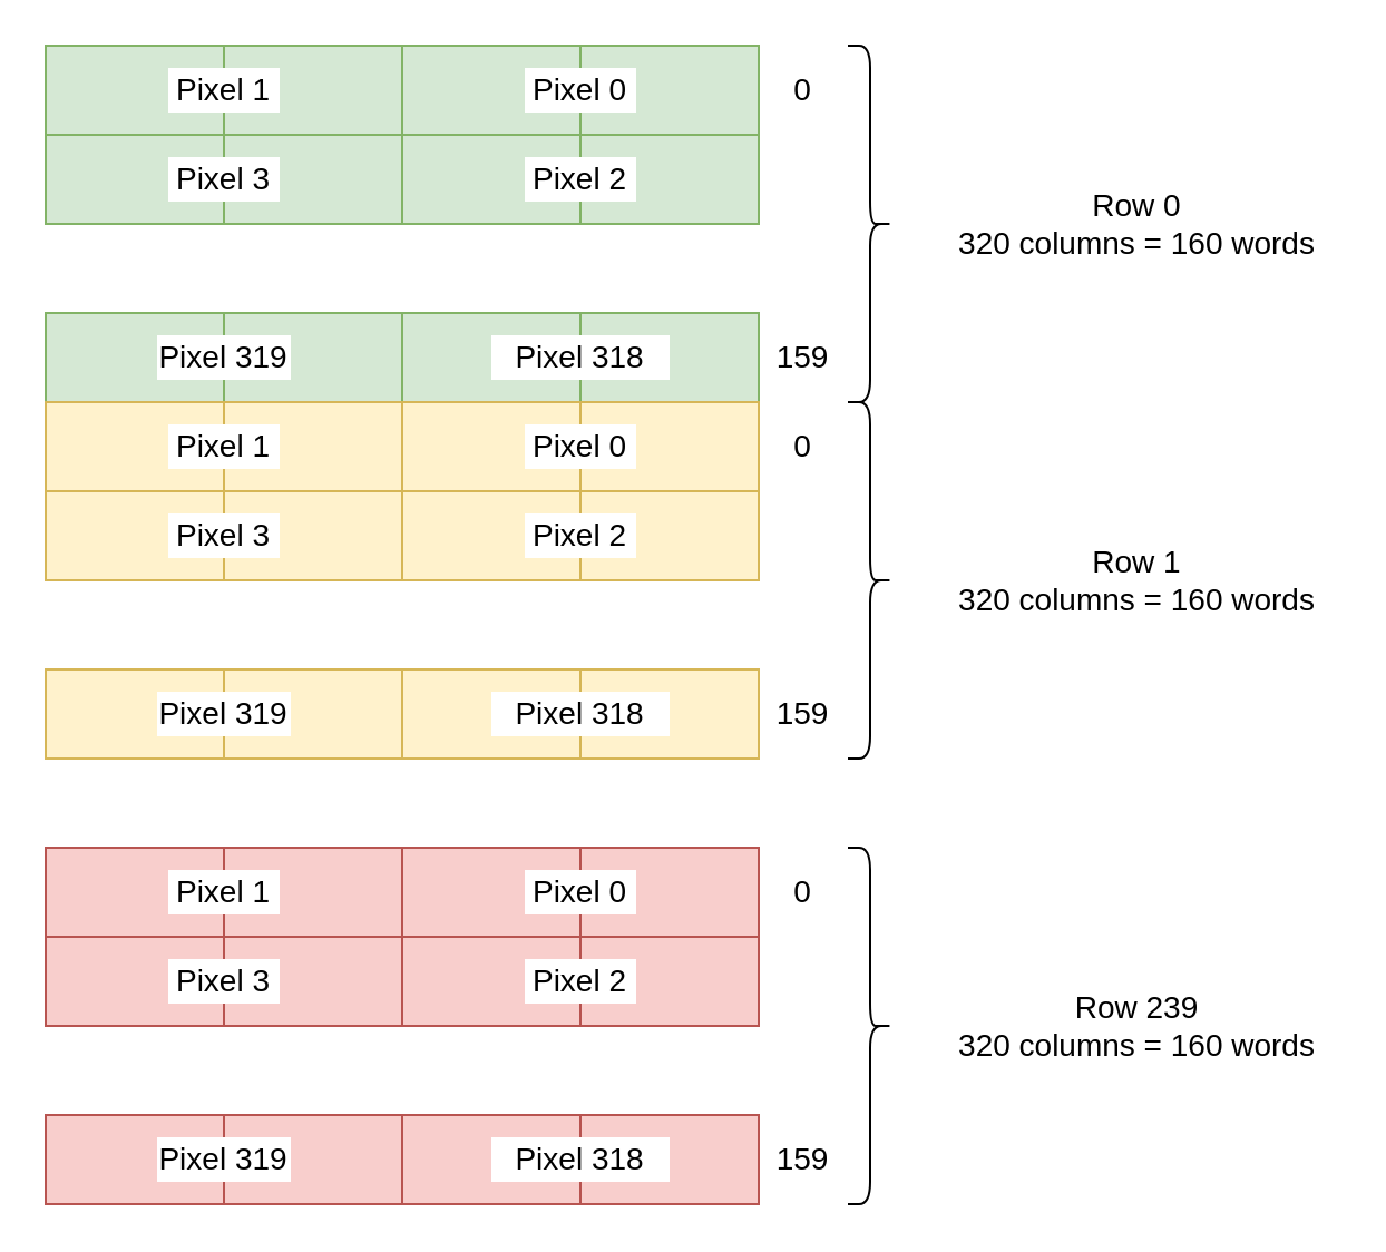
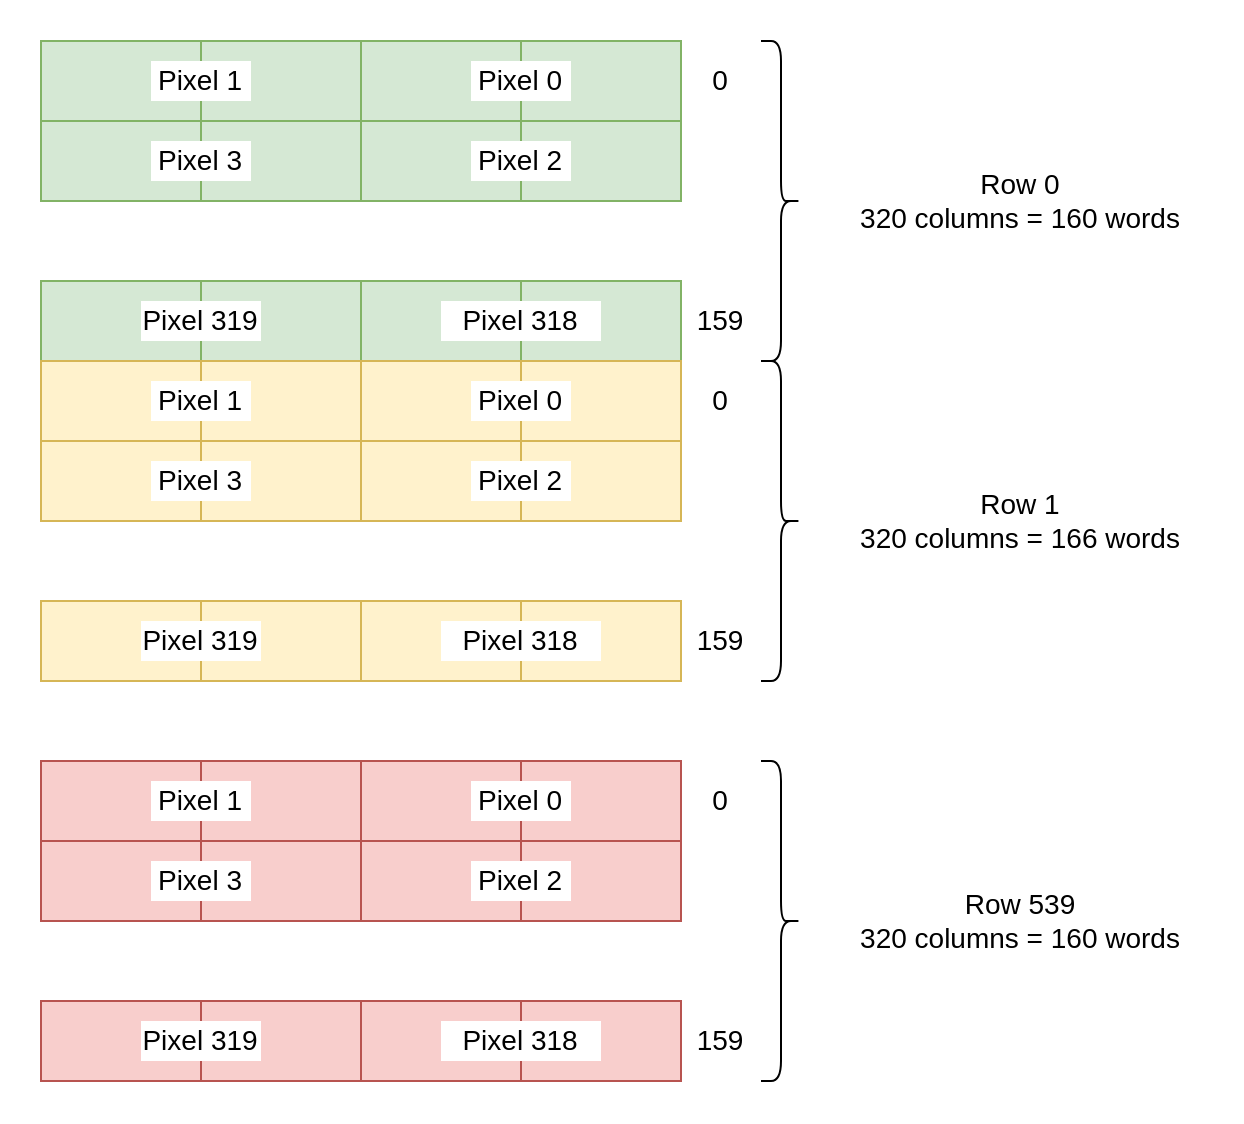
  <mxCell id="0" />
  <mxCell id="1" parent="0" />
  <mxCell id="2" value="" style="rounded=0;whiteSpace=wrap;html=1;fillColor=#d5e8d4;strokeColor=#82b366;fontSize=14;" vertex="1" parent="1"><mxGeometry x="20" y="20" width="80" height="40" as="geometry" /></mxCell>
  <mxCell id="3" value="" style="rounded=0;whiteSpace=wrap;html=1;fillColor=#d5e8d4;strokeColor=#82b366;fontSize=14;" vertex="1" parent="1"><mxGeometry x="100" y="20" width="80" height="40" as="geometry" /></mxCell>
  <mxCell id="4" value="" style="rounded=0;whiteSpace=wrap;html=1;fillColor=#d5e8d4;strokeColor=#82b366;fontSize=14;" vertex="1" parent="1"><mxGeometry x="180" y="20" width="80" height="40" as="geometry" /></mxCell>
  <mxCell id="5" value="" style="rounded=0;whiteSpace=wrap;html=1;fillColor=#d5e8d4;strokeColor=#82b366;fontSize=14;" vertex="1" parent="1"><mxGeometry x="260" y="20" width="80" height="40" as="geometry" /></mxCell>
  <mxCell id="6" value="Pixel 0" style="text;html=1;strokeColor=none;align=center;verticalAlign=middle;whiteSpace=wrap;rounded=0;fillColor=#ffffff;fontSize=14;" vertex="1" parent="1"><mxGeometry x="235" y="30" width="50" height="20" as="geometry" /></mxCell>
  <mxCell id="7" value="Pixel 1" style="text;html=1;strokeColor=none;align=center;verticalAlign=middle;whiteSpace=wrap;rounded=0;fillColor=#ffffff;fontSize=14;" vertex="1" parent="1"><mxGeometry x="75" y="30" width="50" height="20" as="geometry" /></mxCell>
  <mxCell id="8" value="" style="rounded=0;whiteSpace=wrap;html=1;fillColor=#d5e8d4;strokeColor=#82b366;fontSize=14;" vertex="1" parent="1"><mxGeometry x="20" y="60" width="80" height="40" as="geometry" /></mxCell>
  <mxCell id="9" value="" style="rounded=0;whiteSpace=wrap;html=1;fillColor=#d5e8d4;strokeColor=#82b366;fontSize=14;" vertex="1" parent="1"><mxGeometry x="100" y="60" width="80" height="40" as="geometry" /></mxCell>
  <mxCell id="10" value="" style="rounded=0;whiteSpace=wrap;html=1;fillColor=#d5e8d4;strokeColor=#82b366;fontSize=14;" vertex="1" parent="1"><mxGeometry x="180" y="60" width="80" height="40" as="geometry" /></mxCell>
  <mxCell id="11" value="" style="rounded=0;whiteSpace=wrap;html=1;fillColor=#d5e8d4;strokeColor=#82b366;fontSize=14;" vertex="1" parent="1"><mxGeometry x="260" y="60" width="80" height="40" as="geometry" /></mxCell>
  <mxCell id="12" value="Pixel 2" style="text;html=1;strokeColor=none;align=center;verticalAlign=middle;whiteSpace=wrap;rounded=0;fillColor=#ffffff;fontSize=14;" vertex="1" parent="1"><mxGeometry x="235" y="70" width="50" height="20" as="geometry" /></mxCell>
  <mxCell id="13" value="Pixel 3" style="text;html=1;strokeColor=none;align=center;verticalAlign=middle;whiteSpace=wrap;rounded=0;fillColor=#ffffff;fontSize=14;" vertex="1" parent="1"><mxGeometry x="75" y="70" width="50" height="20" as="geometry" /></mxCell>
  <mxCell id="14" value="" style="rounded=0;whiteSpace=wrap;html=1;fillColor=#d5e8d4;strokeColor=#82b366;fontSize=14;" vertex="1" parent="1"><mxGeometry x="20" y="140" width="80" height="40" as="geometry" /></mxCell>
  <mxCell id="15" value="" style="rounded=0;whiteSpace=wrap;html=1;fillColor=#d5e8d4;strokeColor=#82b366;fontSize=14;" vertex="1" parent="1"><mxGeometry x="100" y="140" width="80" height="40" as="geometry" /></mxCell>
  <mxCell id="16" value="" style="rounded=0;whiteSpace=wrap;html=1;fillColor=#d5e8d4;strokeColor=#82b366;fontSize=14;" vertex="1" parent="1"><mxGeometry x="180" y="140" width="80" height="40" as="geometry" /></mxCell>
  <mxCell id="17" value="" style="rounded=0;whiteSpace=wrap;html=1;fillColor=#d5e8d4;strokeColor=#82b366;fontSize=14;" vertex="1" parent="1"><mxGeometry x="260" y="140" width="80" height="40" as="geometry" /></mxCell>
  <mxCell id="18" value="Pixel 318" style="text;html=1;strokeColor=none;align=center;verticalAlign=middle;whiteSpace=wrap;rounded=0;fillColor=#ffffff;fontSize=14;" vertex="1" parent="1"><mxGeometry x="220" y="150" width="80" height="20" as="geometry" /></mxCell>
  <mxCell id="19" value="Pixel 319" style="text;html=1;strokeColor=none;align=center;verticalAlign=middle;whiteSpace=wrap;rounded=0;fillColor=#ffffff;fontSize=14;" vertex="1" parent="1"><mxGeometry x="70" y="150" width="60" height="20" as="geometry" /></mxCell>
  <mxCell id="20" value="" style="shape=curlyBracket;whiteSpace=wrap;html=1;rounded=1;fillColor=#ffffff;rotation=-180;fontSize=14;" vertex="1" parent="1"><mxGeometry x="380" y="20" width="20" height="160" as="geometry" /></mxCell>
  <mxCell id="21" value="Row 0&lt;br style=&quot;font-size: 14px;&quot;&gt;320 columns = 160 words" style="text;html=1;strokeColor=none;fillColor=none;align=center;verticalAlign=middle;whiteSpace=wrap;rounded=0;fontSize=14;" vertex="1" parent="1"><mxGeometry x="420" y="90" width="180" height="20" as="geometry" /></mxCell>
  <mxCell id="22" value="0" style="text;html=1;strokeColor=none;fillColor=none;align=center;verticalAlign=middle;whiteSpace=wrap;rounded=0;fontSize=14;" vertex="1" parent="1"><mxGeometry x="340" y="30" width="40" height="20" as="geometry" /></mxCell>
  <mxCell id="23" value="159" style="text;html=1;strokeColor=none;fillColor=none;align=center;verticalAlign=middle;whiteSpace=wrap;rounded=0;fontSize=14;" vertex="1" parent="1"><mxGeometry x="340" y="150" width="40" height="20" as="geometry" /></mxCell>
  <mxCell id="24" value="" style="rounded=0;whiteSpace=wrap;html=1;fillColor=#fff2cc;strokeColor=#d6b656;fontSize=14;" vertex="1" parent="1"><mxGeometry x="20" y="180" width="80" height="40" as="geometry" /></mxCell>
  <mxCell id="25" value="" style="rounded=0;whiteSpace=wrap;html=1;fillColor=#fff2cc;strokeColor=#d6b656;fontSize=14;" vertex="1" parent="1"><mxGeometry x="100" y="180" width="80" height="40" as="geometry" /></mxCell>
  <mxCell id="26" value="" style="rounded=0;whiteSpace=wrap;html=1;fillColor=#fff2cc;strokeColor=#d6b656;fontSize=14;" vertex="1" parent="1"><mxGeometry x="180" y="180" width="80" height="40" as="geometry" /></mxCell>
  <mxCell id="27" value="" style="rounded=0;whiteSpace=wrap;html=1;fillColor=#fff2cc;strokeColor=#d6b656;fontSize=14;" vertex="1" parent="1"><mxGeometry x="260" y="180" width="80" height="40" as="geometry" /></mxCell>
  <mxCell id="28" value="Pixel 0" style="text;html=1;strokeColor=none;align=center;verticalAlign=middle;whiteSpace=wrap;rounded=0;fillColor=#ffffff;fontSize=14;" vertex="1" parent="1"><mxGeometry x="235" y="190" width="50" height="20" as="geometry" /></mxCell>
  <mxCell id="29" value="Pixel 1" style="text;html=1;strokeColor=none;align=center;verticalAlign=middle;whiteSpace=wrap;rounded=0;fillColor=#ffffff;fontSize=14;" vertex="1" parent="1"><mxGeometry x="75" y="190" width="50" height="20" as="geometry" /></mxCell>
  <mxCell id="30" value="" style="rounded=0;whiteSpace=wrap;html=1;fillColor=#fff2cc;strokeColor=#d6b656;fontSize=14;" vertex="1" parent="1"><mxGeometry x="20" y="220" width="80" height="40" as="geometry" /></mxCell>
  <mxCell id="31" value="" style="rounded=0;whiteSpace=wrap;html=1;fillColor=#fff2cc;strokeColor=#d6b656;fontSize=14;" vertex="1" parent="1"><mxGeometry x="100" y="220" width="80" height="40" as="geometry" /></mxCell>
  <mxCell id="32" value="" style="rounded=0;whiteSpace=wrap;html=1;fillColor=#fff2cc;strokeColor=#d6b656;fontSize=14;" vertex="1" parent="1"><mxGeometry x="180" y="220" width="80" height="40" as="geometry" /></mxCell>
  <mxCell id="33" value="" style="rounded=0;whiteSpace=wrap;html=1;fillColor=#fff2cc;strokeColor=#d6b656;fontSize=14;" vertex="1" parent="1"><mxGeometry x="260" y="220" width="80" height="40" as="geometry" /></mxCell>
  <mxCell id="34" value="Pixel 2" style="text;html=1;strokeColor=none;align=center;verticalAlign=middle;whiteSpace=wrap;rounded=0;fillColor=#ffffff;fontSize=14;" vertex="1" parent="1"><mxGeometry x="235" y="230" width="50" height="20" as="geometry" /></mxCell>
  <mxCell id="35" value="Pixel 3" style="text;html=1;strokeColor=none;align=center;verticalAlign=middle;whiteSpace=wrap;rounded=0;fillColor=#ffffff;fontSize=14;" vertex="1" parent="1"><mxGeometry x="75" y="230" width="50" height="20" as="geometry" /></mxCell>
  <mxCell id="36" value="" style="rounded=0;whiteSpace=wrap;html=1;fillColor=#fff2cc;strokeColor=#d6b656;fontSize=14;" vertex="1" parent="1"><mxGeometry x="20" y="300" width="80" height="40" as="geometry" /></mxCell>
  <mxCell id="37" value="" style="rounded=0;whiteSpace=wrap;html=1;fillColor=#fff2cc;strokeColor=#d6b656;fontSize=14;" vertex="1" parent="1"><mxGeometry x="100" y="300" width="80" height="40" as="geometry" /></mxCell>
  <mxCell id="38" value="" style="rounded=0;whiteSpace=wrap;html=1;fillColor=#fff2cc;strokeColor=#d6b656;fontSize=14;" vertex="1" parent="1"><mxGeometry x="180" y="300" width="80" height="40" as="geometry" /></mxCell>
  <mxCell id="39" value="" style="rounded=0;whiteSpace=wrap;html=1;fillColor=#fff2cc;strokeColor=#d6b656;fontSize=14;" vertex="1" parent="1"><mxGeometry x="260" y="300" width="80" height="40" as="geometry" /></mxCell>
  <mxCell id="40" value="Pixel 318" style="text;html=1;strokeColor=none;align=center;verticalAlign=middle;whiteSpace=wrap;rounded=0;fillColor=#ffffff;fontSize=14;" vertex="1" parent="1"><mxGeometry x="220" y="310" width="80" height="20" as="geometry" /></mxCell>
  <mxCell id="41" value="Pixel 319" style="text;html=1;strokeColor=none;align=center;verticalAlign=middle;whiteSpace=wrap;rounded=0;fillColor=#ffffff;fontSize=14;" vertex="1" parent="1"><mxGeometry x="70" y="310" width="60" height="20" as="geometry" /></mxCell>
  <mxCell id="42" value="" style="shape=curlyBracket;whiteSpace=wrap;html=1;rounded=1;fillColor=#ffffff;rotation=-180;fontSize=14;" vertex="1" parent="1"><mxGeometry x="380" y="180" width="20" height="160" as="geometry" /></mxCell>
- <mxCell id="43" value="Row 1&lt;br&gt;320 columns = 160 words" style="text;html=1;strokeColor=none;fillColor=none;align=center;verticalAlign=middle;whiteSpace=wrap;rounded=0;fontSize=14;" vertex="1" parent="1"><mxGeometry x="420" y="250" width="180" height="20" as="geometry" /></mxCell>
+ <mxCell id="43" value="Row 1&lt;br&gt;320 columns = 166 words" style="text;html=1;strokeColor=none;fillColor=none;align=center;verticalAlign=middle;whiteSpace=wrap;rounded=0;fontSize=14;" vertex="1" parent="1"><mxGeometry x="420" y="250" width="180" height="20" as="geometry" /></mxCell>
  <mxCell id="44" value="0" style="text;html=1;strokeColor=none;fillColor=none;align=center;verticalAlign=middle;whiteSpace=wrap;rounded=0;fontSize=14;" vertex="1" parent="1"><mxGeometry x="340" y="190" width="40" height="20" as="geometry" /></mxCell>
  <mxCell id="45" value="159" style="text;html=1;strokeColor=none;fillColor=none;align=center;verticalAlign=middle;whiteSpace=wrap;rounded=0;fontSize=14;" vertex="1" parent="1"><mxGeometry x="340" y="310" width="40" height="20" as="geometry" /></mxCell>
  <mxCell id="46" value="" style="rounded=0;whiteSpace=wrap;html=1;fillColor=#f8cecc;strokeColor=#b85450;fontSize=14;" vertex="1" parent="1"><mxGeometry x="20" y="380" width="80" height="40" as="geometry" /></mxCell>
  <mxCell id="47" value="" style="rounded=0;whiteSpace=wrap;html=1;fillColor=#f8cecc;strokeColor=#b85450;fontSize=14;" vertex="1" parent="1"><mxGeometry x="100" y="380" width="80" height="40" as="geometry" /></mxCell>
  <mxCell id="48" value="" style="rounded=0;whiteSpace=wrap;html=1;fillColor=#f8cecc;strokeColor=#b85450;fontSize=14;" vertex="1" parent="1"><mxGeometry x="180" y="380" width="80" height="40" as="geometry" /></mxCell>
  <mxCell id="49" value="" style="rounded=0;whiteSpace=wrap;html=1;fillColor=#f8cecc;strokeColor=#b85450;fontSize=14;" vertex="1" parent="1"><mxGeometry x="260" y="380" width="80" height="40" as="geometry" /></mxCell>
  <mxCell id="50" value="Pixel 0" style="text;html=1;strokeColor=none;align=center;verticalAlign=middle;whiteSpace=wrap;rounded=0;fillColor=#ffffff;fontSize=14;" vertex="1" parent="1"><mxGeometry x="235" y="390" width="50" height="20" as="geometry" /></mxCell>
  <mxCell id="51" value="Pixel 1" style="text;html=1;strokeColor=none;align=center;verticalAlign=middle;whiteSpace=wrap;rounded=0;fillColor=#ffffff;fontSize=14;" vertex="1" parent="1"><mxGeometry x="75" y="390" width="50" height="20" as="geometry" /></mxCell>
  <mxCell id="52" value="" style="rounded=0;whiteSpace=wrap;html=1;fillColor=#f8cecc;strokeColor=#b85450;fontSize=14;" vertex="1" parent="1"><mxGeometry x="20" y="420" width="80" height="40" as="geometry" /></mxCell>
  <mxCell id="53" value="" style="rounded=0;whiteSpace=wrap;html=1;fillColor=#f8cecc;strokeColor=#b85450;fontSize=14;" vertex="1" parent="1"><mxGeometry x="100" y="420" width="80" height="40" as="geometry" /></mxCell>
  <mxCell id="54" value="" style="rounded=0;whiteSpace=wrap;html=1;fillColor=#f8cecc;strokeColor=#b85450;fontSize=14;" vertex="1" parent="1"><mxGeometry x="180" y="420" width="80" height="40" as="geometry" /></mxCell>
  <mxCell id="55" value="" style="rounded=0;whiteSpace=wrap;html=1;fillColor=#f8cecc;strokeColor=#b85450;fontSize=14;" vertex="1" parent="1"><mxGeometry x="260" y="420" width="80" height="40" as="geometry" /></mxCell>
  <mxCell id="56" value="Pixel 2" style="text;html=1;strokeColor=none;align=center;verticalAlign=middle;whiteSpace=wrap;rounded=0;fillColor=#ffffff;fontSize=14;" vertex="1" parent="1"><mxGeometry x="235" y="430" width="50" height="20" as="geometry" /></mxCell>
  <mxCell id="57" value="Pixel 3" style="text;html=1;strokeColor=none;align=center;verticalAlign=middle;whiteSpace=wrap;rounded=0;fillColor=#ffffff;fontSize=14;" vertex="1" parent="1"><mxGeometry x="75" y="430" width="50" height="20" as="geometry" /></mxCell>
  <mxCell id="58" value="" style="rounded=0;whiteSpace=wrap;html=1;fillColor=#f8cecc;strokeColor=#b85450;fontSize=14;" vertex="1" parent="1"><mxGeometry x="20" y="500" width="80" height="40" as="geometry" /></mxCell>
  <mxCell id="59" value="" style="rounded=0;whiteSpace=wrap;html=1;fillColor=#f8cecc;strokeColor=#b85450;fontSize=14;" vertex="1" parent="1"><mxGeometry x="100" y="500" width="80" height="40" as="geometry" /></mxCell>
  <mxCell id="60" value="" style="rounded=0;whiteSpace=wrap;html=1;fillColor=#f8cecc;strokeColor=#b85450;fontSize=14;" vertex="1" parent="1"><mxGeometry x="180" y="500" width="80" height="40" as="geometry" /></mxCell>
  <mxCell id="61" value="" style="rounded=0;whiteSpace=wrap;html=1;fillColor=#f8cecc;strokeColor=#b85450;fontSize=14;" vertex="1" parent="1"><mxGeometry x="260" y="500" width="80" height="40" as="geometry" /></mxCell>
  <mxCell id="62" value="Pixel 318" style="text;html=1;strokeColor=none;align=center;verticalAlign=middle;whiteSpace=wrap;rounded=0;fillColor=#ffffff;fontSize=14;" vertex="1" parent="1"><mxGeometry x="220" y="510" width="80" height="20" as="geometry" /></mxCell>
  <mxCell id="63" value="Pixel 319" style="text;html=1;strokeColor=none;align=center;verticalAlign=middle;whiteSpace=wrap;rounded=0;fillColor=#ffffff;fontSize=14;" vertex="1" parent="1"><mxGeometry x="70" y="510" width="60" height="20" as="geometry" /></mxCell>
  <mxCell id="64" value="" style="shape=curlyBracket;whiteSpace=wrap;html=1;rounded=1;fillColor=#ffffff;rotation=-180;fontSize=14;" vertex="1" parent="1"><mxGeometry x="380" y="380" width="20" height="160" as="geometry" /></mxCell>
- <mxCell id="65" value="Row 239&lt;br style=&quot;font-size: 14px&quot;&gt;320 columns = 160 words" style="text;html=1;strokeColor=none;fillColor=none;align=center;verticalAlign=middle;whiteSpace=wrap;rounded=0;fontSize=14;" vertex="1" parent="1"><mxGeometry x="420" y="450" width="180" height="20" as="geometry" /></mxCell>
+ <mxCell id="65" value="Row 539&lt;br style=&quot;font-size: 14px&quot;&gt;320 columns = 160 words" style="text;html=1;strokeColor=none;fillColor=none;align=center;verticalAlign=middle;whiteSpace=wrap;rounded=0;fontSize=14;" vertex="1" parent="1"><mxGeometry x="420" y="450" width="180" height="20" as="geometry" /></mxCell>
  <mxCell id="66" value="0" style="text;html=1;strokeColor=none;fillColor=none;align=center;verticalAlign=middle;whiteSpace=wrap;rounded=0;fontSize=14;" vertex="1" parent="1"><mxGeometry x="340" y="390" width="40" height="20" as="geometry" /></mxCell>
  <mxCell id="67" value="159" style="text;html=1;strokeColor=none;fillColor=none;align=center;verticalAlign=middle;whiteSpace=wrap;rounded=0;fontSize=14;" vertex="1" parent="1"><mxGeometry x="340" y="510" width="40" height="20" as="geometry" /></mxCell>
